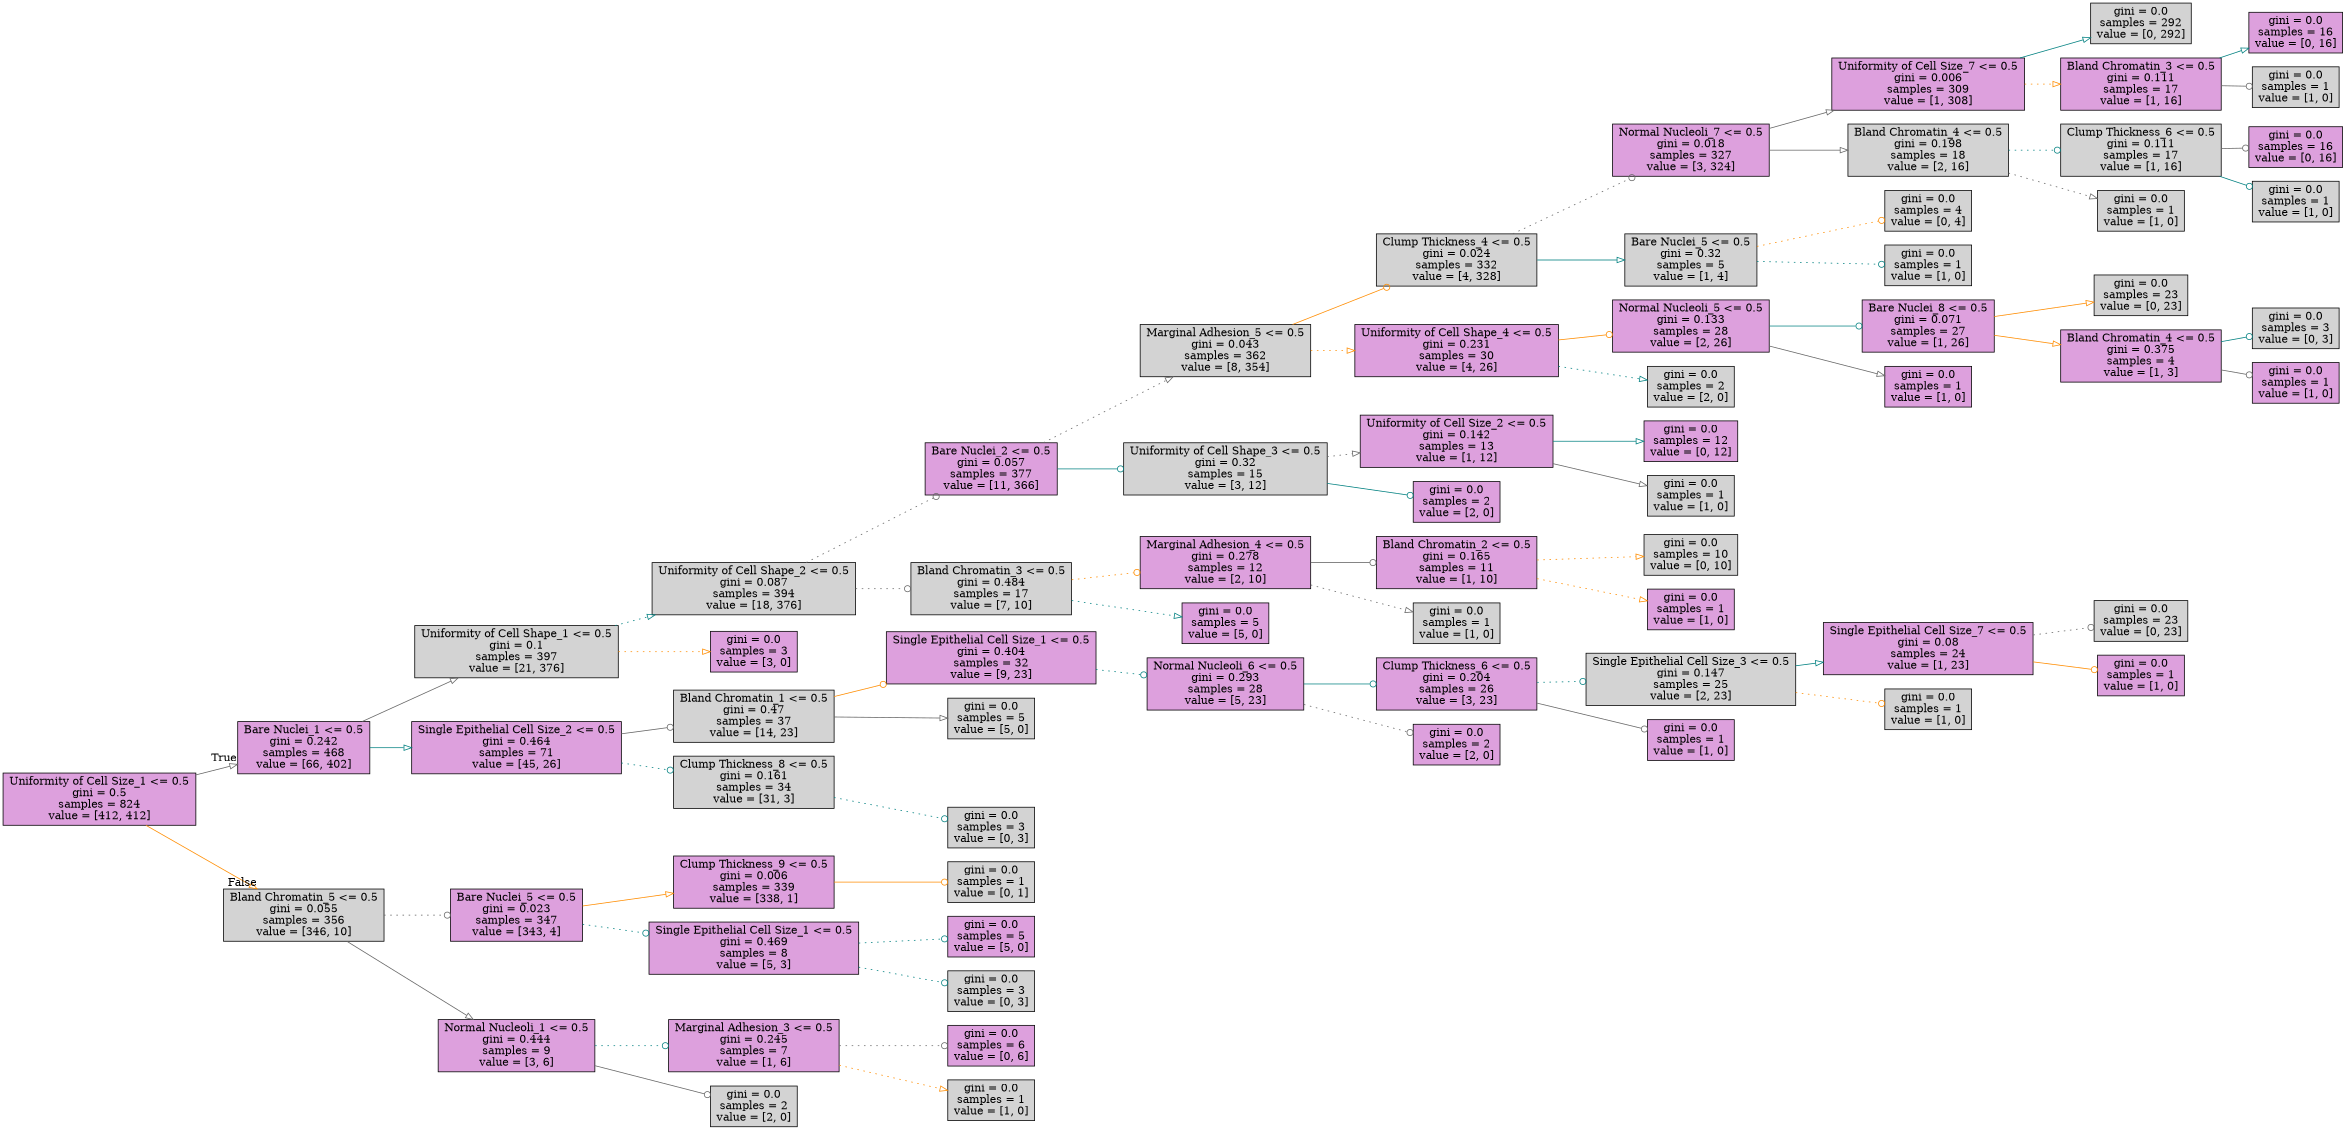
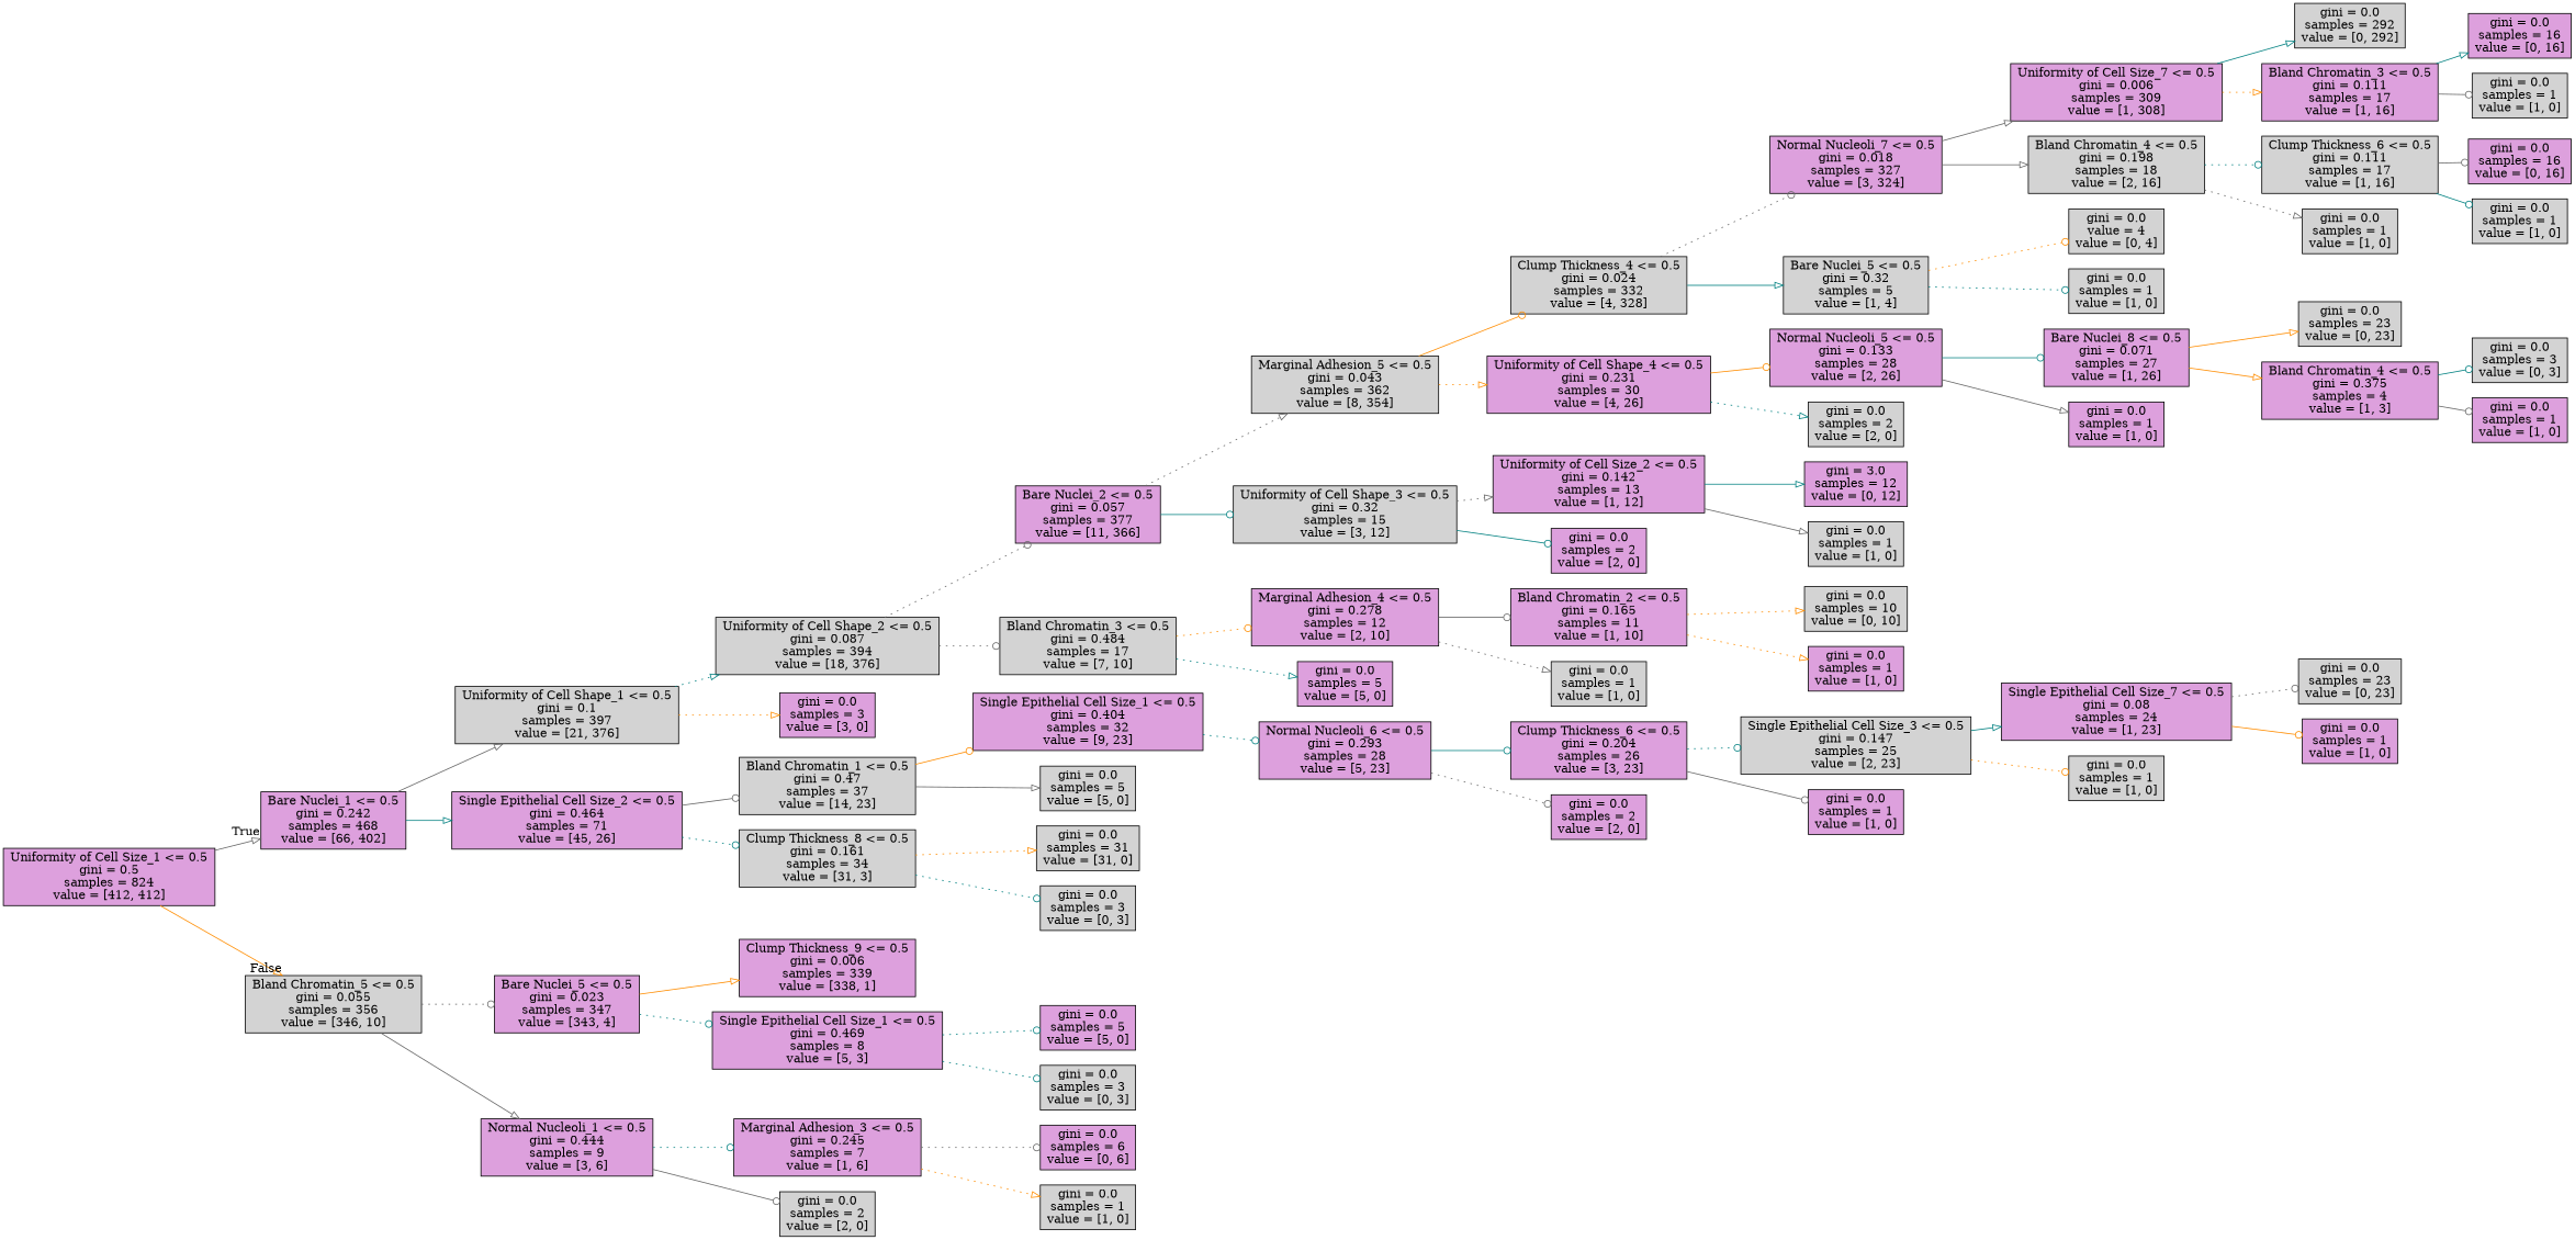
  digraph {
    rankdir=LR
    node [fillcolor=plum shape=box style=filled]
    edge [arrowhead=odot color=gray40 style=solid]
    n1 [label="Uniformity of Cell Size_1 <= 0.5\ngini = 0.5\nsamples = 824\nvalue = [412, 412]"]
    n2 [label="Bare Nuclei_1 <= 0.5\ngini = 0.242\nsamples = 468\nvalue = [66, 402]"]
    n3 [fillcolor=lightgrey label="Bland Chromatin_5 <= 0.5\ngini = 0.055\nsamples = 356\nvalue = [346, 10]"]
    n4 [fillcolor=lightgrey label="Uniformity of Cell Shape_1 <= 0.5\ngini = 0.1\nsamples = 397\nvalue = [21, 376]"]
    n5 [label="Single Epithelial Cell Size_2 <= 0.5\ngini = 0.464\nsamples = 71\nvalue = [45, 26]"]
    n6 [label="Bare Nuclei_5 <= 0.5\ngini = 0.023\nsamples = 347\nvalue = [343, 4]"]
    n7 [label="Normal Nucleoli_1 <= 0.5\ngini = 0.444\nsamples = 9\nvalue = [3, 6]"]
    n8 [fillcolor=lightgrey label="Uniformity of Cell Shape_2 <= 0.5\ngini = 0.087\nsamples = 394\nvalue = [18, 376]"]
    n9 [label="gini = 0.0\nsamples = 3\nvalue = [3, 0]"]
    n10 [fillcolor=lightgrey label="Bland Chromatin_1 <= 0.5\ngini = 0.47\nsamples = 37\nvalue = [14, 23]"]
    n11 [fillcolor=lightgrey label="Clump Thickness_8 <= 0.5\ngini = 0.161\nsamples = 34\nvalue = [31, 3]"]
    n12 [label="Bare Nuclei_2 <= 0.5\ngini = 0.057\nsamples = 377\nvalue = [11, 366]"]
    n13 [fillcolor=lightgrey label="Bland Chromatin_3 <= 0.5\ngini = 0.484\nsamples = 17\nvalue = [7, 10]"]
    n14 [fillcolor=lightgrey label="Marginal Adhesion_5 <= 0.5\ngini = 0.043\nsamples = 362\nvalue = [8, 354]"]
    n15 [fillcolor=lightgrey label="Uniformity of Cell Shape_3 <= 0.5\ngini = 0.32\nsamples = 15\nvalue = [3, 12]"]
    n16 [label="Marginal Adhesion_4 <= 0.5\ngini = 0.278\nsamples = 12\nvalue = [2, 10]"]
    n17 [label="gini = 0.0\nsamples = 5\nvalue = [5, 0]"]
    n18 [fillcolor=lightgrey label="Clump Thickness_4 <= 0.5\ngini = 0.024\nsamples = 332\nvalue = [4, 328]"]
    n19 [label="Uniformity of Cell Shape_4 <= 0.5\ngini = 0.231\nsamples = 30\nvalue = [4, 26]"]
    n20 [label="Uniformity of Cell Size_2 <= 0.5\ngini = 0.142\nsamples = 13\nvalue = [1, 12]"]
    n21 [label="gini = 0.0\nsamples = 2\nvalue = [2, 0]"]
    n22 [label="Normal Nucleoli_7 <= 0.5\ngini = 0.018\nsamples = 327\nvalue = [3, 324]"]
    n23 [fillcolor=lightgrey label="Bare Nuclei_5 <= 0.5\ngini = 0.32\nsamples = 5\nvalue = [1, 4]"]
    n24 [label="Normal Nucleoli_5 <= 0.5\ngini = 0.133\nsamples = 28\nvalue = [2, 26]"]
    n25 [fillcolor=lightgrey label="gini = 0.0\nsamples = 2\nvalue = [2, 0]"]
    n26 [label="Uniformity of Cell Size_7 <= 0.5\ngini = 0.006\nsamples = 309\nvalue = [1, 308]"]
    n27 [fillcolor=lightgrey label="Bland Chromatin_4 <= 0.5\ngini = 0.198\nsamples = 18\nvalue = [2, 16]"]
-   n28 [fillcolor=lightgrey label="gini = 0.0\nsamples = 4\nvalue = [0, 4]"]
+   n28 [fillcolor=lightgrey label="gini = 0.0\nvalue = 4\nvalue = [0, 4]"]
    n29 [fillcolor=lightgrey label="gini = 0.0\nsamples = 1\nvalue = [1, 0]"]
    n30 [fillcolor=lightgrey label="gini = 0.0\nsamples = 292\nvalue = [0, 292]"]
    n31 [label="Bland Chromatin_3 <= 0.5\ngini = 0.111\nsamples = 17\nvalue = [1, 16]"]
    n32 [fillcolor=lightgrey label="Clump Thickness_6 <= 0.5\ngini = 0.111\nsamples = 17\nvalue = [1, 16]"]
    n33 [fillcolor=lightgrey label="gini = 0.0\nsamples = 1\nvalue = [1, 0]"]
    n34 [label="gini = 0.0\nsamples = 16\nvalue = [0, 16]"]
    n35 [fillcolor=lightgrey label="gini = 0.0\nsamples = 1\nvalue = [1, 0]"]
    n36 [label="gini = 0.0\nsamples = 16\nvalue = [0, 16]"]
    n37 [fillcolor=lightgrey label="gini = 0.0\nsamples = 1\nvalue = [1, 0]"]
    n38 [label="Bare Nuclei_8 <= 0.5\ngini = 0.071\nsamples = 27\nvalue = [1, 26]"]
    n39 [label="gini = 0.0\nsamples = 1\nvalue = [1, 0]"]
    n40 [fillcolor=lightgrey label="gini = 0.0\nsamples = 23\nvalue = [0, 23]"]
    n41 [label="Bland Chromatin_4 <= 0.5\ngini = 0.375\nsamples = 4\nvalue = [1, 3]"]
    n42 [fillcolor=lightgrey label="gini = 0.0\nsamples = 3\nvalue = [0, 3]"]
    n43 [label="gini = 0.0\nsamples = 1\nvalue = [1, 0]"]
-   n44 [label="gini = 0.0\nsamples = 12\nvalue = [0, 12]"]
+   n44 [label="gini = 3.0\nsamples = 12\nvalue = [0, 12]"]
    n45 [fillcolor=lightgrey label="gini = 0.0\nsamples = 1\nvalue = [1, 0]"]
    n46 [label="Bland Chromatin_2 <= 0.5\ngini = 0.165\nsamples = 11\nvalue = [1, 10]"]
    n47 [fillcolor=lightgrey label="gini = 0.0\nsamples = 1\nvalue = [1, 0]"]
    n48 [fillcolor=lightgrey label="gini = 0.0\nsamples = 10\nvalue = [0, 10]"]
    n49 [label="gini = 0.0\nsamples = 1\nvalue = [1, 0]"]
    n50 [label="Single Epithelial Cell Size_1 <= 0.5\ngini = 0.404\nsamples = 32\nvalue = [9, 23]"]
    n51 [fillcolor=lightgrey label="gini = 0.0\nsamples = 5\nvalue = [5, 0]"]
+   n52 [fillcolor=lightgrey label="gini = 0.0\nsamples = 31\nvalue = [31, 0]"]
    n53 [fillcolor=lightgrey label="gini = 0.0\nsamples = 3\nvalue = [0, 3]"]
    n54 [label="Normal Nucleoli_6 <= 0.5\ngini = 0.293\nsamples = 28\nvalue = [5, 23]"]
    n55 [label="Clump Thickness_6 <= 0.5\ngini = 0.204\nsamples = 26\nvalue = [3, 23]"]
    n56 [label="gini = 0.0\nsamples = 2\nvalue = [2, 0]"]
    n57 [fillcolor=lightgrey label="Single Epithelial Cell Size_3 <= 0.5\ngini = 0.147\nsamples = 25\nvalue = [2, 23]"]
    n58 [label="gini = 0.0\nsamples = 1\nvalue = [1, 0]"]
    n59 [label="Single Epithelial Cell Size_7 <= 0.5\ngini = 0.08\nsamples = 24\nvalue = [1, 23]"]
    n60 [fillcolor=lightgrey label="gini = 0.0\nsamples = 1\nvalue = [1, 0]"]
    n61 [fillcolor=lightgrey label="gini = 0.0\nsamples = 23\nvalue = [0, 23]"]
    n62 [label="gini = 0.0\nsamples = 1\nvalue = [1, 0]"]
    n63 [label="Clump Thickness_9 <= 0.5\ngini = 0.006\nsamples = 339\nvalue = [338, 1]"]
    n64 [label="Single Epithelial Cell Size_1 <= 0.5\ngini = 0.469\nsamples = 8\nvalue = [5, 3]"]
    n65 [label="Marginal Adhesion_3 <= 0.5\ngini = 0.245\nsamples = 7\nvalue = [1, 6]"]
    n66 [fillcolor=lightgrey label="gini = 0.0\nsamples = 2\nvalue = [2, 0]"]
-   n67 [fillcolor=lightgrey label="gini = 0.0\nsamples = 1\nvalue = [0, 1]"]
    n68 [label="gini = 0.0\nsamples = 5\nvalue = [5, 0]"]
    n69 [fillcolor=lightgrey label="gini = 0.0\nsamples = 3\nvalue = [0, 3]"]
    n70 [label="gini = 0.0\nsamples = 6\nvalue = [0, 6]"]
    n71 [fillcolor=lightgrey label="gini = 0.0\nsamples = 1\nvalue = [1, 0]"]
    n1 -> n2 [arrowhead=onormal headlabel=True labelangle=45 labeldistance=2.5]
    n1 -> n3 [arrowhead=onormal color=darkorange headlabel=False labelangle=-45 labeldistance=2.5]
    n2 -> n4 [arrowhead=onormal]
    n2 -> n5 [arrowhead=onormal color=teal]
    n3 -> n6 [style=dotted]
    n3 -> n7 [arrowhead=onormal]
    n4 -> n8 [arrowhead=onormal color=teal style=dotted]
    n4 -> n9 [arrowhead=onormal color=darkorange style=dotted]
    n5 -> n10
    n5 -> n11 [color=teal style=dotted]
    n6 -> n63 [arrowhead=onormal color=darkorange]
    n6 -> n64 [color=teal style=dotted]
    n7 -> n65 [color=teal style=dotted]
    n7 -> n66
    n8 -> n12 [style=dotted]
    n8 -> n13 [style=dotted]
    n10 -> n50 [color=darkorange]
    n10 -> n51 [arrowhead=onormal]
+   n11 -> n52 [arrowhead=onormal color=darkorange style=dotted]
    n11 -> n53 [color=teal style=dotted]
    n12 -> n14 [arrowhead=onormal style=dotted]
    n12 -> n15 [color=teal]
    n13 -> n16 [color=darkorange style=dotted]
    n13 -> n17 [arrowhead=onormal color=teal style=dotted]
    n14 -> n18 [color=darkorange]
    n14 -> n19 [arrowhead=onormal color=darkorange style=dotted]
    n15 -> n20 [arrowhead=onormal style=dotted]
    n15 -> n21 [color=teal]
    n16 -> n46
    n16 -> n47 [arrowhead=onormal style=dotted]
    n18 -> n22 [style=dotted]
    n18 -> n23 [arrowhead=onormal color=teal]
    n19 -> n24 [color=darkorange]
    n19 -> n25 [arrowhead=onormal color=teal style=dotted]
    n20 -> n44 [arrowhead=onormal color=teal]
    n20 -> n45 [arrowhead=onormal]
    n22 -> n26 [arrowhead=onormal]
    n22 -> n27 [arrowhead=onormal]
    n23 -> n28 [color=darkorange style=dotted]
    n23 -> n29 [color=teal style=dotted]
    n24 -> n38 [color=teal]
    n24 -> n39 [arrowhead=onormal]
    n26 -> n30 [arrowhead=onormal color=teal]
    n26 -> n31 [arrowhead=onormal color=darkorange style=dotted]
    n27 -> n32 [color=teal style=dotted]
    n27 -> n33 [arrowhead=onormal style=dotted]
    n31 -> n34 [arrowhead=onormal color=teal]
    n31 -> n35
    n32 -> n36
    n32 -> n37 [color=teal]
    n38 -> n40 [arrowhead=onormal color=darkorange]
    n38 -> n41 [arrowhead=onormal color=darkorange]
    n41 -> n42 [color=teal]
    n41 -> n43
    n46 -> n48 [arrowhead=onormal color=darkorange style=dotted]
    n46 -> n49 [arrowhead=onormal color=darkorange style=dotted]
    n50 -> n54 [color=teal style=dotted]
    n54 -> n55 [color=teal]
    n54 -> n56 [style=dotted]
    n55 -> n57 [color=teal style=dotted]
    n55 -> n58
    n57 -> n59 [arrowhead=onormal color=teal]
    n57 -> n60 [color=darkorange style=dotted]
    n59 -> n61 [style=dotted]
    n59 -> n62 [color=darkorange]
-   n63 -> n67 [color=darkorange]
    n64 -> n68 [color=teal style=dotted]
    n64 -> n69 [color=teal style=dotted]
    n65 -> n70 [style=dotted]
    n65 -> n71 [arrowhead=onormal color=darkorange style=dotted]
  }
